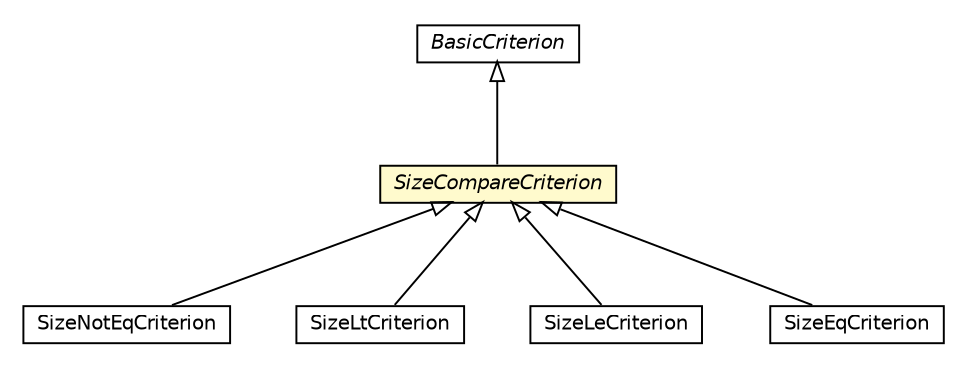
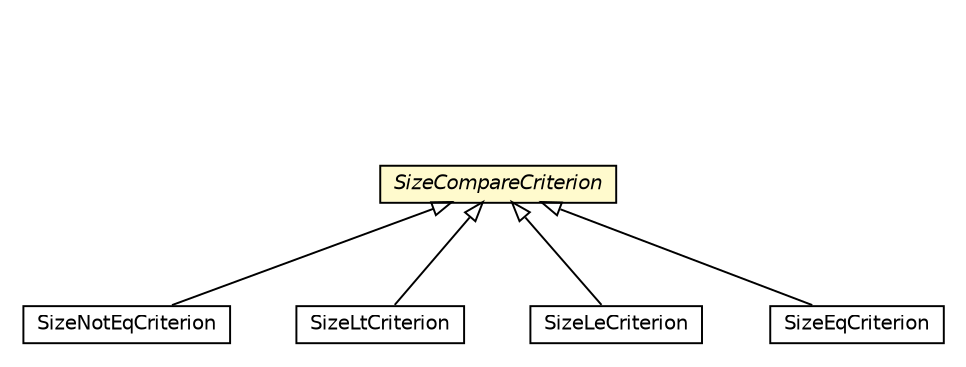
  digraph {
    nodesep=0.25
    ranksep=0.5
    node [fontcolor=black fontname=Helvetica fontsize=10.0 shape=plaintext]
    edge [arrowtail=empty dir=back fontname=Helvetica fontsize=10 headport=p labelfontname=Helvetica labelfontsize=10 tailport=p]
    n1 [label=<<table title="org.dayatang.domain.internal.SizeNotEqCriterion" border="0" cellborder="1" cellspacing="0" cellpadding="2" port="p" href="./SizeNotEqCriterion.html"> 		<tr><td><table border="0" cellspacing="0" cellpadding="1"> <tr><td align="center" balign="center"> SizeNotEqCriterion </td></tr> 		</table></td></tr> 		</table>>]
    n2 [label=<<table title="org.dayatang.domain.internal.SizeLtCriterion" border="0" cellborder="1" cellspacing="0" cellpadding="2" port="p" href="./SizeLtCriterion.html"> 		<tr><td><table border="0" cellspacing="0" cellpadding="1"> <tr><td align="center" balign="center"> SizeLtCriterion </td></tr> 		</table></td></tr> 		</table>>]
    n3 [label=<<table title="org.dayatang.domain.internal.SizeLeCriterion" border="0" cellborder="1" cellspacing="0" cellpadding="2" port="p" href="./SizeLeCriterion.html"> 		<tr><td><table border="0" cellspacing="0" cellpadding="1"> <tr><td align="center" balign="center"> SizeLeCriterion </td></tr> 		</table></td></tr> 		</table>>]
    n4 [label=<<table title="org.dayatang.domain.internal.SizeEqCriterion" border="0" cellborder="1" cellspacing="0" cellpadding="2" port="p" href="./SizeEqCriterion.html"> 		<tr><td><table border="0" cellspacing="0" cellpadding="1"> <tr><td align="center" balign="center"> SizeEqCriterion </td></tr> 		</table></td></tr> 		</table>>]
    n5 [label=<<table title="org.dayatang.domain.internal.SizeCompareCriterion" border="0" cellborder="1" cellspacing="0" cellpadding="2" port="p" bgcolor="lemonChiffon" href="./SizeCompareCriterion.html"> 		<tr><td><table border="0" cellspacing="0" cellpadding="1"> <tr><td align="center" balign="center"><font face="Helvetica-Oblique"> SizeCompareCriterion </font></td></tr> 		</table></td></tr> 		</table>>]
-   n6 [label=<<table title="org.dayatang.domain.internal.BasicCriterion" border="0" cellborder="1" cellspacing="0" cellpadding="2" port="p" href="./BasicCriterion.html"> 		<tr><td><table border="0" cellspacing="0" cellpadding="1"> <tr><td align="center" balign="center"><font face="Helvetica-Oblique"> BasicCriterion </font></td></tr> 		</table></td></tr> 		</table>>]
    n5 -> n1
    n5 -> n2
    n5 -> n3
    n5 -> n4
-   n6 -> n5
  }
